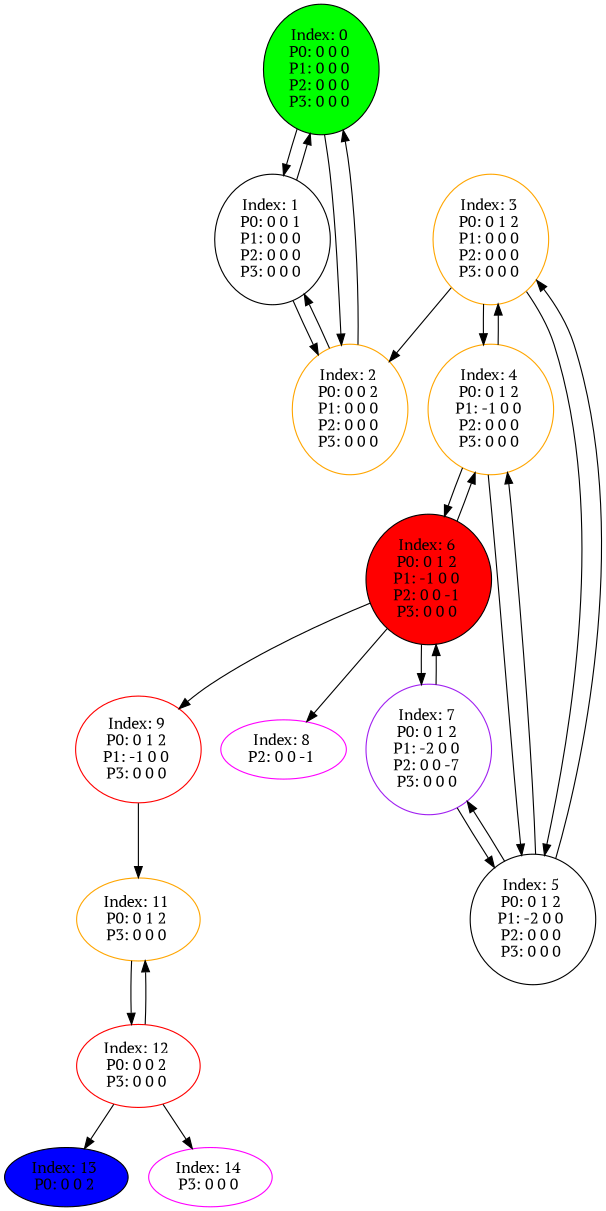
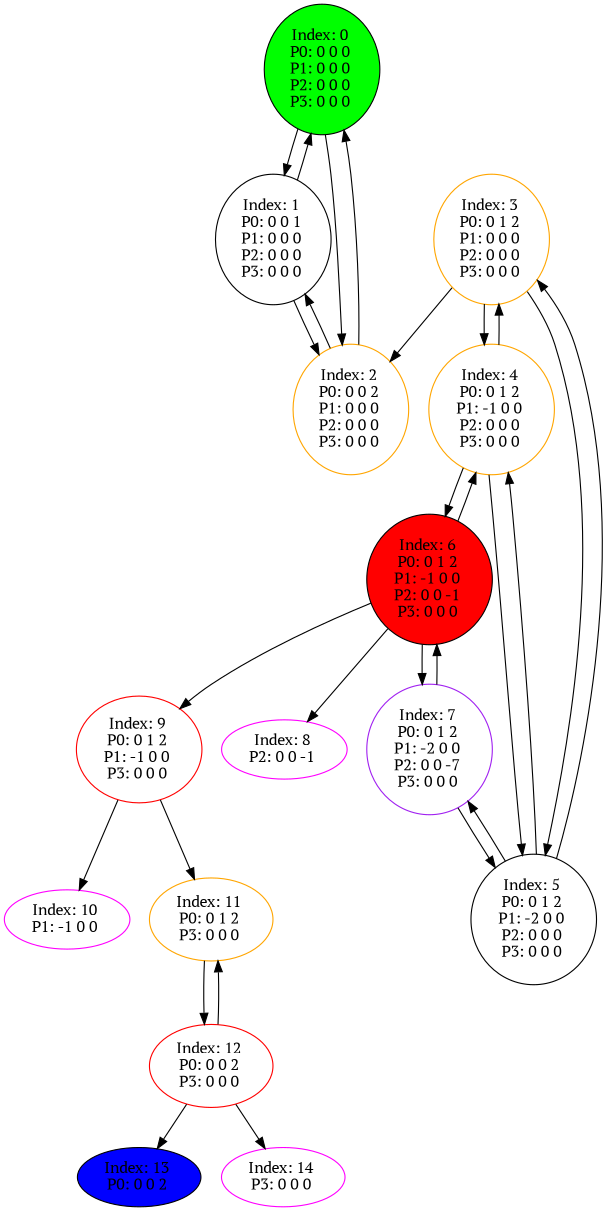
  digraph {
    color=black
    fontname="PT Serif"
    node [fontname="PT Serif"]
    edge [fontname="PT Serif"]
    n1 [fillcolor=green label="Index: 0 \nP0: 0 0 0 \nP1: 0 0 0 \nP2: 0 0 0 \nP3: 0 0 0 \n" style=filled]
    n2 [label="Index: 1 \nP0: 0 0 1 \nP1: 0 0 0 \nP2: 0 0 0 \nP3: 0 0 0 \n"]
    n3 [color=orange label="Index: 2 \nP0: 0 0 2 \nP1: 0 0 0 \nP2: 0 0 0 \nP3: 0 0 0 \n"]
    n4 [color=orange label="Index: 3 \nP0: 0 1 2 \nP1: 0 0 0 \nP2: 0 0 0 \nP3: 0 0 0 \n"]
    n5 [color=orange label="Index: 4 \nP0: 0 1 2 \nP1: -1 0 0 \nP2: 0 0 0 \nP3: 0 0 0 \n"]
    n6 [label="Index: 5 \nP0: 0 1 2 \nP1: -2 0 0 \nP2: 0 0 0 \nP3: 0 0 0 \n"]
    n7 [fillcolor=red label="Index: 6 \nP0: 0 1 2 \nP1: -1 0 0 \nP2: 0 0 -1 \nP3: 0 0 0 \n" style=filled]
    n8 [color=purple label="Index: 7 \nP0: 0 1 2 \nP1: -2 0 0 \nP2: 0 0 -7 \nP3: 0 0 0 \n"]
    n9 [color=fuchsia label="Index: 8 \nP2: 0 0 -1 \n"]
    n10 [color=red label="Index: 9 \nP0: 0 1 2 \nP1: -1 0 0 \nP3: 0 0 0 \n"]
+   n11 [color=fuchsia label="Index: 10 \nP1: -1 0 0 \n"]
    n12 [color=orange label="Index: 11 \nP0: 0 1 2 \nP3: 0 0 0 \n"]
    n13 [color=red label="Index: 12 \nP0: 0 0 2 \nP3: 0 0 0 \n"]
    n14 [fillcolor=blue label="Index: 13 \nP0: 0 0 2 \n" style=filled]
    n15 [color=fuchsia label="Index: 14 \nP3: 0 0 0 \n"]
    n1 -> n2
    n1 -> n3
    n2 -> n1
    n2 -> n3
    n3 -> n1
    n3 -> n2
    n4 -> n3
    n4 -> n5
    n4 -> n6
    n5 -> n4
    n5 -> n6
    n5 -> n7
    n6 -> n4
    n6 -> n5
    n6 -> n8
    n7 -> n5
    n7 -> n8
    n7 -> n9
    n7 -> n10
    n8 -> n6
    n8 -> n7
+   n10 -> n11
    n10 -> n12
    n12 -> n13
    n13 -> n12
    n13 -> n14
    n13 -> n15
  }
